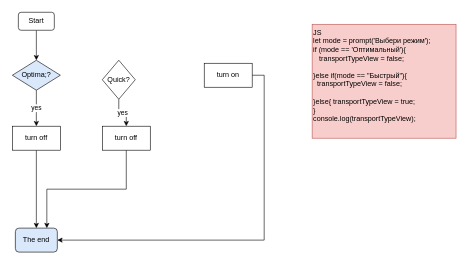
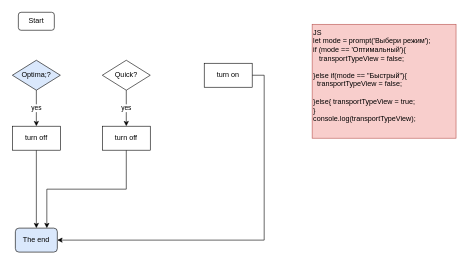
  <mxCell id="0" />
  <mxCell id="1" parent="0" />
- <mxCell id="2" style="edgeStyle=orthogonalEdgeStyle;rounded=0;orthogonalLoop=1;jettySize=auto;html=1;exitX=0.5;exitY=1;exitDx=0;exitDy=0;entryX=0.5;entryY=0;entryDx=0;entryDy=0;" edge="1" parent="1" source="3" target="5"><mxGeometry relative="1" as="geometry" /></mxCell>
  <mxCell id="3" value="Start" style="rounded=1;whiteSpace=wrap;html=1;" vertex="1" parent="1"><mxGeometry x="30" y="20" width="60" height="30" as="geometry" /></mxCell>
  <mxCell id="4" value="yes" style="edgeStyle=orthogonalEdgeStyle;rounded=0;orthogonalLoop=1;jettySize=auto;html=1;exitX=0.5;exitY=1;exitDx=0;exitDy=0;entryX=0.5;entryY=0;entryDx=0;entryDy=0;" edge="1" parent="1" source="5" target="11"><mxGeometry relative="1" as="geometry" /></mxCell>
  <mxCell id="5" value="Optima;?" style="rhombus;whiteSpace=wrap;html=1;fillColor=#dae8fc;" vertex="1" parent="1"><mxGeometry x="20" y="100" width="80" height="50" as="geometry" /></mxCell>
  <mxCell id="6" value="yes" style="edgeStyle=orthogonalEdgeStyle;rounded=0;orthogonalLoop=1;jettySize=auto;html=1;exitX=0.5;exitY=1;exitDx=0;exitDy=0;entryX=0.5;entryY=0;entryDx=0;entryDy=0;" edge="1" parent="1" source="7" target="13"><mxGeometry relative="1" as="geometry" /></mxCell>
- <mxCell id="7" value="Quick?" style="rhombus;whiteSpace=wrap;html=1;" vertex="1" parent="1"><mxGeometry x="170" y="100" width="55" height="65" as="geometry" /></mxCell>
+ <mxCell id="7" value="Quick?" style="rhombus;whiteSpace=wrap;html=1;" vertex="1" parent="1"><mxGeometry x="170" y="100" width="80" height="50" as="geometry" /></mxCell>
  <mxCell id="8" style="edgeStyle=orthogonalEdgeStyle;rounded=0;orthogonalLoop=1;jettySize=auto;html=1;exitX=1;exitY=0.5;exitDx=0;exitDy=0;entryX=1;entryY=0.5;entryDx=0;entryDy=0;" edge="1" parent="1" source="9" target="14"><mxGeometry relative="1" as="geometry" /></mxCell>
  <mxCell id="9" value="&lt;span class=&quot;VIiyi&quot; lang=&quot;en&quot;&gt;&lt;span class=&quot;JLqJ4b ChMk0b&quot;&gt;&lt;span&gt;turn on&lt;/span&gt;&lt;/span&gt;&lt;/span&gt; " style="rounded=0;whiteSpace=wrap;html=1;" vertex="1" parent="1"><mxGeometry x="340" y="105" width="80" height="40" as="geometry" /></mxCell>
  <mxCell id="10" style="edgeStyle=orthogonalEdgeStyle;rounded=0;orthogonalLoop=1;jettySize=auto;html=1;exitX=0.5;exitY=1;exitDx=0;exitDy=0;entryX=0.5;entryY=0;entryDx=0;entryDy=0;" edge="1" parent="1" source="11" target="14"><mxGeometry relative="1" as="geometry" /></mxCell>
  <mxCell id="11" value="&lt;span class=&quot;VIiyi&quot; lang=&quot;en&quot;&gt;&lt;span class=&quot;JLqJ4b ChMk0b&quot;&gt;&lt;span&gt;turn off&lt;/span&gt;&lt;/span&gt;&lt;/span&gt;&lt;span class=&quot;VIiyi&quot; lang=&quot;en&quot;&gt;&lt;span class=&quot;JLqJ4b ChMk0b&quot;&gt;&lt;/span&gt;&lt;/span&gt;&lt;span class=&quot;VIiyi&quot; lang=&quot;en&quot;&gt;&lt;span class=&quot;JLqJ4b ChMk0b&quot;&gt;&lt;/span&gt;&lt;/span&gt;&lt;span class=&quot;VIiyi&quot; lang=&quot;en&quot;&gt;&lt;span class=&quot;JLqJ4b ChMk0b&quot;&gt;&lt;/span&gt;&lt;/span&gt;" style="rounded=0;whiteSpace=wrap;html=1;" vertex="1" parent="1"><mxGeometry x="20" y="210" width="80" height="40" as="geometry" /></mxCell>
  <mxCell id="12" style="edgeStyle=orthogonalEdgeStyle;rounded=0;orthogonalLoop=1;jettySize=auto;html=1;exitX=0.5;exitY=1;exitDx=0;exitDy=0;entryX=0.75;entryY=0;entryDx=0;entryDy=0;" edge="1" parent="1" source="13" target="14"><mxGeometry relative="1" as="geometry" /></mxCell>
  <mxCell id="13" value="&lt;span class=&quot;VIiyi&quot; lang=&quot;en&quot;&gt;&lt;span class=&quot;JLqJ4b ChMk0b&quot;&gt;&lt;span&gt;turn off&lt;/span&gt;&lt;/span&gt;&lt;/span&gt;&lt;span class=&quot;VIiyi&quot; lang=&quot;en&quot;&gt;&lt;span class=&quot;JLqJ4b ChMk0b&quot;&gt;&lt;/span&gt;&lt;/span&gt;&lt;span class=&quot;VIiyi&quot; lang=&quot;en&quot;&gt;&lt;span class=&quot;JLqJ4b ChMk0b&quot;&gt;&lt;/span&gt;&lt;/span&gt;&lt;span class=&quot;VIiyi&quot; lang=&quot;en&quot;&gt;&lt;span class=&quot;JLqJ4b ChMk0b&quot;&gt;&lt;/span&gt;&lt;/span&gt;" style="rounded=0;whiteSpace=wrap;html=1;" vertex="1" parent="1"><mxGeometry x="170" y="210" width="80" height="40" as="geometry" /></mxCell>
  <mxCell id="14" value="The end" style="rounded=1;whiteSpace=wrap;html=1;fillColor=#dae8fc;" vertex="1" parent="1"><mxGeometry x="25" y="380" width="70" height="40" as="geometry" /></mxCell>
  <mxCell id="15" value="&lt;div&gt;JS&lt;br&gt;&lt;/div&gt;&lt;div&gt;let mode = prompt('Выбери режим'); &lt;br&gt;&lt;/div&gt;&lt;div&gt;if (mode == 'Оптимальный'){&amp;nbsp;&amp;nbsp; &lt;br&gt;&lt;/div&gt;&lt;div&gt;&amp;nbsp;&amp;nbsp; transportTypeView = false; &lt;br&gt;&lt;/div&gt;&lt;div&gt;&lt;br&gt;&lt;/div&gt;&lt;div&gt;}else if(mode == &quot;Быстрый&quot;){ &lt;br&gt;&lt;/div&gt;&lt;div&gt;&amp;nbsp; transportTypeView = false; &lt;br&gt;&lt;/div&gt;&lt;div&gt;&lt;br&gt;&lt;/div&gt;&lt;div&gt;}else{  transportTypeView = true; &lt;br&gt;&lt;/div&gt;&lt;div&gt;}&lt;/div&gt;&lt;div&gt;  console.log(transportTypeView);&lt;/div&gt;" style="text;whiteSpace=wrap;html=1;fillColor=#f8cecc;strokeColor=#b85450;" vertex="1" parent="1"><mxGeometry x="520" y="40" width="240" height="190" as="geometry" /></mxCell>
